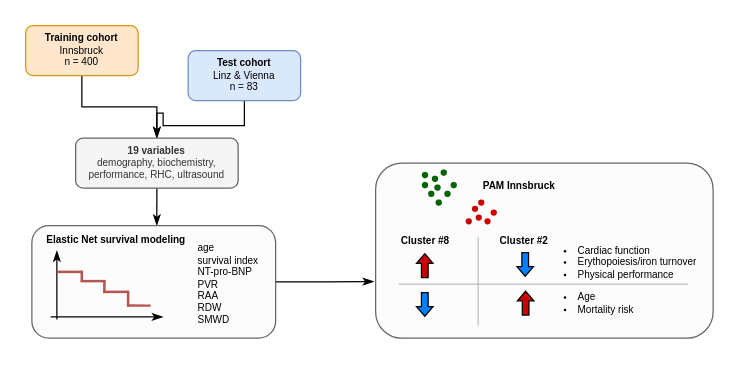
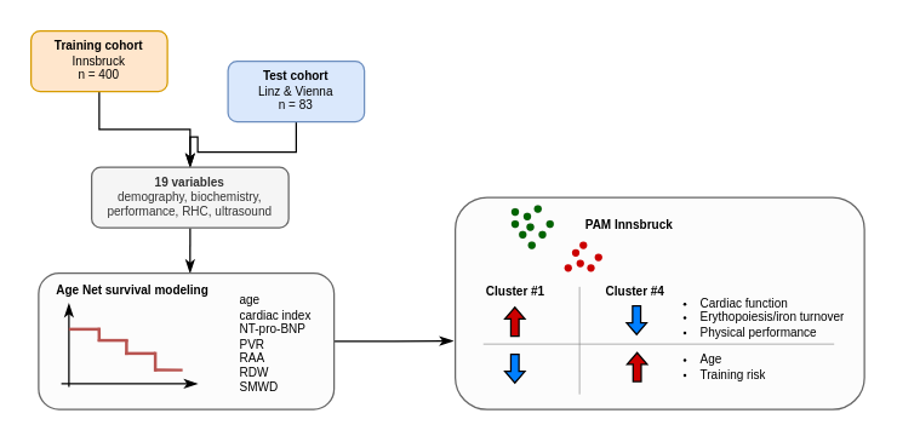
  <mxCell id="0" />
  <mxCell id="1" parent="0" />
  <mxCell id="2" value="" style="edgeStyle=orthogonalEdgeStyle;rounded=0;orthogonalLoop=1;jettySize=auto;html=1;fontSize=8;endArrow=classicThin;endFill=1;strokeWidth=1;" parent="1" source="3" target="7" edge="1"><mxGeometry relative="1" as="geometry" /></mxCell>
  <mxCell id="3" value="&lt;b&gt;Training cohort&lt;/b&gt;&lt;br&gt;Innsbruck&lt;br&gt;n = 400" style="rounded=1;whiteSpace=wrap;html=1;fontSize=8;fillColor=#ffe6cc;strokeColor=#d79b00;" parent="1" vertex="1"><mxGeometry x="20" y="20" width="90" height="40" as="geometry" /></mxCell>
  <mxCell id="4" value="" style="edgeStyle=orthogonalEdgeStyle;rounded=0;orthogonalLoop=1;jettySize=auto;html=1;fontSize=8;endArrow=classicThin;endFill=1;strokeWidth=1;" parent="1" source="5" target="7" edge="1"><mxGeometry relative="1" as="geometry" /></mxCell>
  <mxCell id="5" value="&lt;b&gt;Test cohort&lt;/b&gt;&lt;br&gt;Linz &amp;amp; Vienna&lt;br&gt;n = 83" style="rounded=1;whiteSpace=wrap;html=1;fontSize=8;fillColor=#dae8fc;strokeColor=#6c8ebf;" parent="1" vertex="1"><mxGeometry x="150" y="40" width="90" height="40" as="geometry" /></mxCell>
  <mxCell id="6" style="edgeStyle=orthogonalEdgeStyle;rounded=0;orthogonalLoop=1;jettySize=auto;html=1;exitX=0.5;exitY=1;exitDx=0;exitDy=0;fontSize=8;endArrow=classicThin;endFill=1;strokeWidth=1;" parent="1" edge="1"><mxGeometry relative="1" as="geometry"><mxPoint x="124.952" y="180" as="targetPoint" /><mxPoint x="125" y="150" as="sourcePoint" /></mxGeometry></mxCell>
  <mxCell id="7" value="&lt;b&gt;19 variables&lt;/b&gt;&lt;br&gt;demography, biochemistry, performance, RHC, ultrasound" style="rounded=1;whiteSpace=wrap;html=1;fontSize=8;fillColor=#f5f5f5;fontColor=#333333;strokeColor=#666666;" parent="1" vertex="1"><mxGeometry x="60" y="110" width="130" height="40" as="geometry" /></mxCell>
  <mxCell id="8" style="edgeStyle=orthogonalEdgeStyle;rounded=0;orthogonalLoop=1;jettySize=auto;html=1;exitX=1;exitY=0.5;exitDx=0;exitDy=0;entryX=-0.005;entryY=0.677;entryDx=0;entryDy=0;fontSize=8;endArrow=classicThin;endFill=1;strokeWidth=1;entryPerimeter=0;" parent="1" source="9" target="21" edge="1"><mxGeometry relative="1" as="geometry" /></mxCell>
  <mxCell id="9" value="" style="rounded=1;whiteSpace=wrap;html=1;fontSize=8;fillColor=#FCFCFC;fontColor=#333333;strokeColor=#666666;" parent="1" vertex="1"><mxGeometry x="25" y="180" width="195" height="90" as="geometry" /></mxCell>
- <mxCell id="10" value="age&lt;br&gt;survival index&lt;br&gt;NT-pro-BNP&lt;br&gt;PVR&lt;br&gt;RAA&lt;br&gt;RDW&lt;br&gt;SMWD" style="text;html=1;strokeColor=none;fillColor=none;align=left;verticalAlign=middle;whiteSpace=wrap;rounded=0;fontSize=8;" parent="1" vertex="1"><mxGeometry x="156" y="192" width="60" height="70" as="geometry" /></mxCell>
+ <mxCell id="10" value="age&lt;br&gt;cardiac index&lt;br&gt;NT-pro-BNP&lt;br&gt;PVR&lt;br&gt;RAA&lt;br&gt;RDW&lt;br&gt;SMWD" style="text;html=1;strokeColor=none;fillColor=none;align=left;verticalAlign=middle;whiteSpace=wrap;rounded=0;fontSize=8;" parent="1" vertex="1"><mxGeometry x="156" y="192" width="60" height="70" as="geometry" /></mxCell>
  <mxCell id="11" value="" style="endArrow=classicThin;html=1;rounded=0;endFill=1;" parent="1" edge="1"><mxGeometry width="50" height="50" relative="1" as="geometry"><mxPoint x="45" y="255" as="sourcePoint" /><mxPoint x="45" y="200" as="targetPoint" /></mxGeometry></mxCell>
  <mxCell id="12" value="" style="endArrow=classicThin;html=1;rounded=0;endFill=1;" parent="1" edge="1"><mxGeometry width="50" height="50" relative="1" as="geometry"><mxPoint x="40" y="253" as="sourcePoint" /><mxPoint x="130" y="253" as="targetPoint" /></mxGeometry></mxCell>
  <mxCell id="13" value="" style="endArrow=none;html=1;rounded=0;fillColor=#f8cecc;strokeColor=#b85450;strokeWidth=2;" parent="1" edge="1"><mxGeometry width="50" height="50" relative="1" as="geometry"><mxPoint x="65" y="217" as="sourcePoint" /><mxPoint x="45" y="217" as="targetPoint" /></mxGeometry></mxCell>
  <mxCell id="14" value="" style="endArrow=none;html=1;rounded=0;fillColor=#f8cecc;strokeColor=#b85450;strokeWidth=2;" parent="1" edge="1"><mxGeometry width="50" height="50" relative="1" as="geometry"><mxPoint x="65" y="225" as="sourcePoint" /><mxPoint x="64.89" y="216" as="targetPoint" /></mxGeometry></mxCell>
  <mxCell id="15" value="" style="endArrow=none;html=1;rounded=0;fillColor=#f8cecc;strokeColor=#b85450;strokeWidth=2;" parent="1" edge="1"><mxGeometry width="50" height="50" relative="1" as="geometry"><mxPoint x="84" y="224.39" as="sourcePoint" /><mxPoint x="64" y="224.39" as="targetPoint" /></mxGeometry></mxCell>
  <mxCell id="16" value="" style="endArrow=none;html=1;rounded=0;fillColor=#f8cecc;strokeColor=#b85450;strokeWidth=2;" parent="1" edge="1"><mxGeometry width="50" height="50" relative="1" as="geometry"><mxPoint x="83" y="234" as="sourcePoint" /><mxPoint x="83" y="224" as="targetPoint" /></mxGeometry></mxCell>
  <mxCell id="17" value="" style="endArrow=none;html=1;rounded=0;fillColor=#f8cecc;strokeColor=#b85450;strokeWidth=2;" parent="1" edge="1"><mxGeometry width="50" height="50" relative="1" as="geometry"><mxPoint x="82" y="233" as="sourcePoint" /><mxPoint x="102" y="233" as="targetPoint" /></mxGeometry></mxCell>
  <mxCell id="18" value="" style="endArrow=none;html=1;rounded=0;fillColor=#f8cecc;strokeColor=#b85450;strokeWidth=2;" parent="1" edge="1"><mxGeometry width="50" height="50" relative="1" as="geometry"><mxPoint x="102" y="245" as="sourcePoint" /><mxPoint x="102" y="232" as="targetPoint" /></mxGeometry></mxCell>
  <mxCell id="19" value="" style="endArrow=none;html=1;rounded=0;fillColor=#f8cecc;strokeColor=#b85450;strokeWidth=2;" parent="1" edge="1"><mxGeometry width="50" height="50" relative="1" as="geometry"><mxPoint x="120" y="244" as="sourcePoint" /><mxPoint x="102" y="243.89" as="targetPoint" /></mxGeometry></mxCell>
- <mxCell id="20" value="Elastic Net survival modeling" style="text;html=1;align=left;verticalAlign=middle;resizable=0;points=[];autosize=1;strokeColor=none;fillColor=none;fontSize=8;container=0;fontStyle=1" parent="1" vertex="1"><mxGeometry x="35" y="181" width="130" height="20" as="geometry" /></mxCell>
+ <mxCell id="20" value="Age Net survival modeling" style="text;html=1;align=left;verticalAlign=middle;resizable=0;points=[];autosize=1;strokeColor=none;fillColor=none;fontSize=8;container=0;fontStyle=1" parent="1" vertex="1"><mxGeometry x="35" y="181" width="130" height="20" as="geometry" /></mxCell>
  <mxCell id="21" value="" style="rounded=1;whiteSpace=wrap;html=1;fontSize=8;strokeWidth=1;fillColor=#FCFCFC;fontColor=#333333;strokeColor=#666666;" parent="1" vertex="1"><mxGeometry x="300" y="130" width="270" height="140" as="geometry" /></mxCell>
- <mxCell id="22" value="Cluster #8" style="text;html=1;strokeColor=none;fillColor=none;align=center;verticalAlign=middle;whiteSpace=wrap;rounded=0;fontSize=8;fontStyle=1" parent="1" vertex="1"><mxGeometry x="310" y="177" width="60" height="30" as="geometry" /></mxCell>
- <mxCell id="23" value="Cluster #2" style="text;html=1;strokeColor=none;fillColor=none;align=center;verticalAlign=middle;whiteSpace=wrap;rounded=0;fontSize=8;fontStyle=1" parent="1" vertex="1"><mxGeometry x="388.5" y="177" width="60" height="30" as="geometry" /></mxCell>
+ <mxCell id="22" value="Cluster #1" style="text;html=1;strokeColor=none;fillColor=none;align=center;verticalAlign=middle;whiteSpace=wrap;rounded=0;fontSize=8;fontStyle=1" parent="1" vertex="1"><mxGeometry x="310" y="177" width="60" height="30" as="geometry" /></mxCell>
+ <mxCell id="23" value="Cluster #4" style="text;html=1;strokeColor=none;fillColor=none;align=center;verticalAlign=middle;whiteSpace=wrap;rounded=0;fontSize=8;fontStyle=1" parent="1" vertex="1"><mxGeometry x="388.5" y="177" width="60" height="30" as="geometry" /></mxCell>
  <mxCell id="24" value="&lt;ul&gt;&lt;li&gt;Cardiac function&lt;/li&gt;&lt;li&gt;Erythopoiesis/iron turnover&lt;/li&gt;&lt;li&gt;Physical performance&lt;/li&gt;&lt;/ul&gt;" style="text;strokeColor=none;fillColor=none;html=1;whiteSpace=wrap;verticalAlign=middle;overflow=hidden;fontSize=8;" parent="1" vertex="1"><mxGeometry x="420" y="185" width="140" height="48" as="geometry" /></mxCell>
- <mxCell id="25" value="&lt;ul&gt;&lt;li&gt;Age&lt;/li&gt;&lt;li&gt;Mortality risk&lt;/li&gt;&lt;/ul&gt;" style="text;strokeColor=none;fillColor=none;html=1;whiteSpace=wrap;verticalAlign=middle;overflow=hidden;fontSize=8;" parent="1" vertex="1"><mxGeometry x="420" y="218" width="140" height="48" as="geometry" /></mxCell>
+ <mxCell id="25" value="&lt;ul&gt;&lt;li&gt;Age&lt;/li&gt;&lt;li&gt;Training risk&lt;/li&gt;&lt;/ul&gt;" style="text;strokeColor=none;fillColor=none;html=1;whiteSpace=wrap;verticalAlign=middle;overflow=hidden;fontSize=8;" parent="1" vertex="1"><mxGeometry x="420" y="218" width="140" height="48" as="geometry" /></mxCell>
  <mxCell id="26" value="" style="ellipse;whiteSpace=wrap;html=1;aspect=fixed;fontSize=8;strokeWidth=0;fillColor=#006600;container=0;" parent="1" vertex="1"><mxGeometry x="337" y="137" width="5" height="5" as="geometry" /></mxCell>
  <mxCell id="27" value="" style="ellipse;whiteSpace=wrap;html=1;aspect=fixed;fontSize=8;strokeWidth=0;fillColor=#006600;container=0;" parent="1" vertex="1"><mxGeometry x="347" y="147" width="5" height="5" as="geometry" /></mxCell>
  <mxCell id="28" value="" style="ellipse;whiteSpace=wrap;html=1;aspect=fixed;fontSize=8;strokeWidth=0;fillColor=#006600;container=0;" parent="1" vertex="1"><mxGeometry x="337" y="145" width="5" height="5" as="geometry" /></mxCell>
  <mxCell id="29" value="" style="ellipse;whiteSpace=wrap;html=1;aspect=fixed;fontSize=8;strokeWidth=0;fillColor=#006600;container=0;" parent="1" vertex="1"><mxGeometry x="342" y="152" width="5" height="5" as="geometry" /></mxCell>
  <mxCell id="30" value="" style="ellipse;whiteSpace=wrap;html=1;aspect=fixed;fontSize=8;strokeWidth=0;fillColor=#006600;container=0;" parent="1" vertex="1"><mxGeometry x="360" y="145" width="5" height="5" as="geometry" /></mxCell>
  <mxCell id="31" value="" style="ellipse;whiteSpace=wrap;html=1;aspect=fixed;fontSize=8;strokeWidth=0;fillColor=#006600;container=0;" parent="1" vertex="1"><mxGeometry x="355" y="152" width="5" height="5" as="geometry" /></mxCell>
  <mxCell id="32" value="" style="ellipse;whiteSpace=wrap;html=1;aspect=fixed;fontSize=8;strokeWidth=0;fillColor=#006600;container=0;" parent="1" vertex="1"><mxGeometry x="352" y="135" width="5" height="5" as="geometry" /></mxCell>
  <mxCell id="33" value="" style="ellipse;whiteSpace=wrap;html=1;aspect=fixed;fontSize=8;strokeWidth=0;fillColor=#006600;container=0;" parent="1" vertex="1"><mxGeometry x="348" y="159" width="5" height="5" as="geometry" /></mxCell>
  <mxCell id="34" value="" style="ellipse;whiteSpace=wrap;html=1;aspect=fixed;fontSize=8;strokeWidth=0;fillColor=#006600;container=0;" parent="1" vertex="1"><mxGeometry x="345" y="140" width="5" height="5" as="geometry" /></mxCell>
  <mxCell id="35" value="" style="ellipse;whiteSpace=wrap;html=1;aspect=fixed;fontSize=8;strokeWidth=0;fillColor=#CC0000;strokeColor=none;container=0;" parent="1" vertex="1"><mxGeometry x="377" y="164" width="5" height="5" as="geometry" /></mxCell>
  <mxCell id="36" value="" style="ellipse;whiteSpace=wrap;html=1;aspect=fixed;fontSize=8;strokeWidth=0;fillColor=#CC0000;strokeColor=none;container=0;" parent="1" vertex="1"><mxGeometry x="387" y="174" width="5" height="5" as="geometry" /></mxCell>
  <mxCell id="37" value="" style="ellipse;whiteSpace=wrap;html=1;aspect=fixed;fontSize=8;strokeWidth=0;fillColor=#CC0000;strokeColor=none;container=0;" parent="1" vertex="1"><mxGeometry x="372" y="174" width="5" height="5" as="geometry" /></mxCell>
  <mxCell id="38" value="" style="ellipse;whiteSpace=wrap;html=1;aspect=fixed;fontSize=8;strokeWidth=0;fillColor=#CC0000;strokeColor=none;container=0;" parent="1" vertex="1"><mxGeometry x="392" y="167" width="5" height="5" as="geometry" /></mxCell>
  <mxCell id="39" value="" style="ellipse;whiteSpace=wrap;html=1;aspect=fixed;fontSize=8;strokeWidth=0;fillColor=#CC0000;strokeColor=none;container=0;" parent="1" vertex="1"><mxGeometry x="380" y="171" width="5" height="5" as="geometry" /></mxCell>
  <mxCell id="40" value="" style="ellipse;whiteSpace=wrap;html=1;aspect=fixed;fontSize=8;strokeWidth=0;fillColor=#CC0000;strokeColor=none;container=0;" parent="1" vertex="1"><mxGeometry x="382" y="159" width="5" height="5" as="geometry" /></mxCell>
  <mxCell id="41" value="PAM Innsbruck" style="text;html=1;strokeColor=none;fillColor=none;align=center;verticalAlign=middle;whiteSpace=wrap;rounded=0;fontSize=8;fontStyle=1" parent="1" vertex="1"><mxGeometry x="380" y="132.5" width="70" height="30" as="geometry" /></mxCell>
  <mxCell id="42" value="" style="shape=flexArrow;endArrow=classic;html=1;rounded=0;width=5.333;endSize=2.223;endWidth=6.889;fillColor=#CC0000;" edge="1" parent="1"><mxGeometry width="50" height="50" relative="1" as="geometry"><mxPoint x="339.33" y="222" as="sourcePoint" /><mxPoint x="339.33" y="202" as="targetPoint" /></mxGeometry></mxCell>
  <mxCell id="43" value="" style="shape=flexArrow;endArrow=classic;html=1;rounded=0;width=5.333;endSize=2.223;endWidth=6.889;fillColor=#CC0000;" edge="1" parent="1"><mxGeometry width="50" height="50" relative="1" as="geometry"><mxPoint x="420" y="252" as="sourcePoint" /><mxPoint x="420" y="232" as="targetPoint" /></mxGeometry></mxCell>
  <mxCell id="44" value="" style="endArrow=none;html=1;rounded=0;entryX=0.929;entryY=0.184;entryDx=0;entryDy=0;entryPerimeter=0;strokeWidth=0.5;strokeColor=#808080;" edge="1" parent="1" target="25"><mxGeometry width="50" height="50" relative="1" as="geometry"><mxPoint x="318.5" y="226.83" as="sourcePoint" /><mxPoint x="488.94" y="226.816" as="targetPoint" /></mxGeometry></mxCell>
  <mxCell id="45" value="" style="endArrow=none;html=1;rounded=0;strokeWidth=0.5;strokeColor=#808080;" edge="1" parent="1"><mxGeometry width="50" height="50" relative="1" as="geometry"><mxPoint x="382" y="260" as="sourcePoint" /><mxPoint x="382" y="189" as="targetPoint" /></mxGeometry></mxCell>
  <mxCell id="46" value="" style="shape=flexArrow;endArrow=classic;html=1;rounded=0;width=5.333;endSize=2.223;endWidth=6.889;fillColor=#007FFF;" edge="1" parent="1"><mxGeometry width="50" height="50" relative="1" as="geometry"><mxPoint x="419.67" y="201" as="sourcePoint" /><mxPoint x="419.67" y="221" as="targetPoint" /></mxGeometry></mxCell>
  <mxCell id="47" value="" style="shape=flexArrow;endArrow=classic;html=1;rounded=0;width=5.333;endSize=2.223;endWidth=6.889;fillColor=#007FFF;" edge="1" parent="1"><mxGeometry width="50" height="50" relative="1" as="geometry"><mxPoint x="339.33" y="233" as="sourcePoint" /><mxPoint x="339.33" y="253" as="targetPoint" /></mxGeometry></mxCell>
